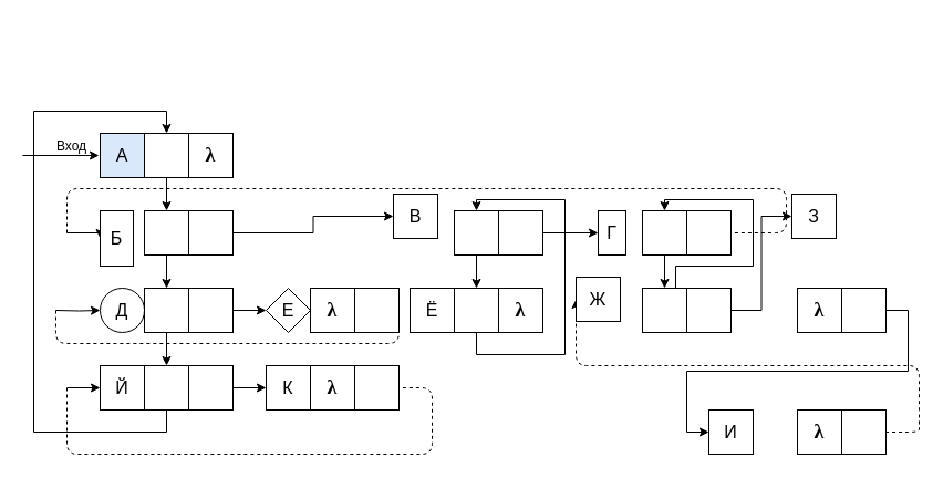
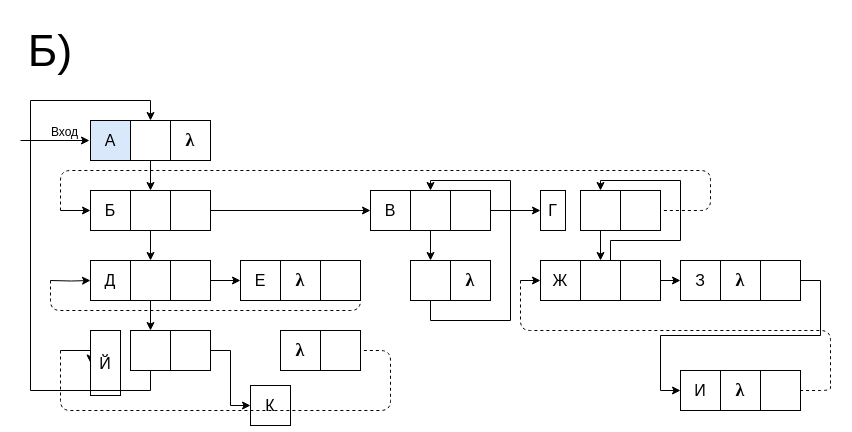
  <mxCell id="0" />
  <mxCell id="1" parent="0" />
  <mxCell id="2" style="edgeStyle=orthogonalEdgeStyle;rounded=0;orthogonalLoop=1;jettySize=auto;html=1;exitX=0.5;exitY=1;exitDx=0;exitDy=0;entryX=0.5;entryY=0;entryDx=0;entryDy=0;" edge="1" parent="1" source="43" target="29"><mxGeometry relative="1" as="geometry"><Array as="points"><mxPoint x="430" y="320" /><mxPoint x="510" y="320" /><mxPoint x="510" y="180" /><mxPoint x="430" y="180" /></Array></mxGeometry></mxCell>
+ <mxCell id="3" value="&lt;font style=&quot;font-size: 45px&quot;&gt;Б)&lt;/font&gt;" style="text;html=1;strokeColor=none;fillColor=none;align=center;verticalAlign=middle;whiteSpace=wrap;rounded=0;" vertex="1" parent="1"><mxGeometry x="20" y="20" width="60" height="60" as="geometry" /></mxCell>
  <mxCell id="4" value="&lt;font size=&quot;3&quot;&gt;А&lt;/font&gt;" style="rounded=0;whiteSpace=wrap;html=1;fillColor=#dae8fc;" vertex="1" parent="1"><mxGeometry x="90" y="120" width="40" height="40" as="geometry" /></mxCell>
  <mxCell id="5" style="edgeStyle=orthogonalEdgeStyle;rounded=0;orthogonalLoop=1;jettySize=auto;html=1;exitX=0.5;exitY=1;exitDx=0;exitDy=0;entryX=0.5;entryY=0;entryDx=0;entryDy=0;" edge="1" parent="1" source="6" target="12"><mxGeometry relative="1" as="geometry" /></mxCell>
  <mxCell id="6" value="" style="rounded=0;whiteSpace=wrap;html=1;" vertex="1" parent="1"><mxGeometry x="130" y="120" width="40" height="40" as="geometry" /></mxCell>
  <mxCell id="7" value="&lt;span style=&quot;font-family: &amp;#34;times new roman&amp;#34; ; font-size: 18px ; font-weight: 700&quot;&gt;λ&lt;/span&gt;" style="rounded=0;whiteSpace=wrap;html=1;" vertex="1" parent="1"><mxGeometry x="170" y="120" width="40" height="40" as="geometry" /></mxCell>
  <mxCell id="8" value="" style="endArrow=classic;html=1;" edge="1" parent="1"><mxGeometry width="50" height="50" relative="1" as="geometry"><mxPoint x="20" y="140" as="sourcePoint" /><mxPoint x="89" y="140" as="targetPoint" /></mxGeometry></mxCell>
  <mxCell id="9" style="edgeStyle=orthogonalEdgeStyle;rounded=0;orthogonalLoop=1;jettySize=auto;html=1;exitX=0;exitY=0.5;exitDx=0;exitDy=0;entryX=0;entryY=0.5;entryDx=0;entryDy=0;" edge="1" parent="1" target="10"><mxGeometry relative="1" as="geometry"><mxPoint x="60" y="210" as="sourcePoint" /></mxGeometry></mxCell>
- <mxCell id="10" value="&lt;font size=&quot;3&quot;&gt;Б&lt;/font&gt;" style="rounded=0;whiteSpace=wrap;html=1;" vertex="1" parent="1"><mxGeometry x="90" y="190" width="30" height="50" as="geometry" /></mxCell>
+ <mxCell id="10" value="&lt;font size=&quot;3&quot;&gt;Б&lt;/font&gt;" style="rounded=0;whiteSpace=wrap;html=1;" vertex="1" parent="1"><mxGeometry x="90" y="190" width="40" height="40" as="geometry" /></mxCell>
  <mxCell id="11" style="edgeStyle=orthogonalEdgeStyle;rounded=0;orthogonalLoop=1;jettySize=auto;html=1;exitX=0.5;exitY=1;exitDx=0;exitDy=0;entryX=0.5;entryY=0;entryDx=0;entryDy=0;" edge="1" parent="1" source="12" target="18"><mxGeometry relative="1" as="geometry" /></mxCell>
  <mxCell id="12" value="" style="rounded=0;whiteSpace=wrap;html=1;" vertex="1" parent="1"><mxGeometry x="130" y="190" width="40" height="40" as="geometry" /></mxCell>
  <mxCell id="13" style="edgeStyle=orthogonalEdgeStyle;rounded=0;orthogonalLoop=1;jettySize=auto;html=1;exitX=1;exitY=0.5;exitDx=0;exitDy=0;entryX=0;entryY=0.5;entryDx=0;entryDy=0;" edge="1" parent="1" source="14" target="27"><mxGeometry relative="1" as="geometry" /></mxCell>
  <mxCell id="14" value="" style="rounded=0;whiteSpace=wrap;html=1;" vertex="1" parent="1"><mxGeometry x="170" y="190" width="40" height="40" as="geometry" /></mxCell>
  <mxCell id="15" style="edgeStyle=orthogonalEdgeStyle;rounded=0;orthogonalLoop=1;jettySize=auto;html=1;exitX=0;exitY=0.5;exitDx=0;exitDy=0;entryX=0;entryY=0.5;entryDx=0;entryDy=0;" edge="1" parent="1" target="16"><mxGeometry relative="1" as="geometry"><mxPoint x="50" y="280" as="sourcePoint" /></mxGeometry></mxCell>
- <mxCell id="16" value="&lt;font size=&quot;3&quot;&gt;Д&lt;/font&gt;" style="ellipse;whiteSpace=wrap;html=1;" vertex="1" parent="1"><mxGeometry x="90" y="260" width="40" height="40" as="geometry" /></mxCell>
+ <mxCell id="16" value="&lt;font size=&quot;3&quot;&gt;Д&lt;/font&gt;" style="rounded=0;whiteSpace=wrap;html=1;" vertex="1" parent="1"><mxGeometry x="90" y="260" width="40" height="40" as="geometry" /></mxCell>
  <mxCell id="17" style="edgeStyle=orthogonalEdgeStyle;rounded=0;orthogonalLoop=1;jettySize=auto;html=1;exitX=0.5;exitY=1;exitDx=0;exitDy=0;entryX=0.5;entryY=0;entryDx=0;entryDy=0;" edge="1" parent="1" source="18" target="24"><mxGeometry relative="1" as="geometry" /></mxCell>
  <mxCell id="18" value="" style="rounded=0;whiteSpace=wrap;html=1;" vertex="1" parent="1"><mxGeometry x="130" y="260" width="40" height="40" as="geometry" /></mxCell>
  <mxCell id="19" style="edgeStyle=orthogonalEdgeStyle;rounded=0;orthogonalLoop=1;jettySize=auto;html=1;exitX=1;exitY=0.5;exitDx=0;exitDy=0;entryX=0;entryY=0.5;entryDx=0;entryDy=0;" edge="1" parent="1" source="20" target="36"><mxGeometry relative="1" as="geometry" /></mxCell>
  <mxCell id="20" value="" style="rounded=0;whiteSpace=wrap;html=1;" vertex="1" parent="1"><mxGeometry x="170" y="260" width="40" height="40" as="geometry" /></mxCell>
  <mxCell id="21" style="edgeStyle=orthogonalEdgeStyle;rounded=0;orthogonalLoop=1;jettySize=auto;html=1;exitX=0;exitY=0.5;exitDx=0;exitDy=0;entryX=0;entryY=0.5;entryDx=0;entryDy=0;" edge="1" parent="1" target="22"><mxGeometry relative="1" as="geometry"><mxPoint x="60" y="350" as="sourcePoint" /></mxGeometry></mxCell>
- <mxCell id="22" value="&lt;font size=&quot;3&quot;&gt;Й&lt;/font&gt;" style="rounded=0;whiteSpace=wrap;html=1;" vertex="1" parent="1"><mxGeometry x="90" y="330" width="40" height="40" as="geometry" /></mxCell>
+ <mxCell id="22" value="&lt;font size=&quot;3&quot;&gt;Й&lt;/font&gt;" style="rounded=0;whiteSpace=wrap;html=1;" vertex="1" parent="1"><mxGeometry x="90" y="330" width="30" height="65" as="geometry" /></mxCell>
  <mxCell id="23" style="edgeStyle=orthogonalEdgeStyle;rounded=0;orthogonalLoop=1;jettySize=auto;html=1;exitX=0.5;exitY=1;exitDx=0;exitDy=0;entryX=0.5;entryY=0;entryDx=0;entryDy=0;" edge="1" parent="1" source="24" target="6"><mxGeometry relative="1" as="geometry"><Array as="points"><mxPoint x="150" y="390" /><mxPoint x="30" y="390" /><mxPoint x="30" y="100" /><mxPoint x="150" y="100" /></Array></mxGeometry></mxCell>
  <mxCell id="24" value="" style="rounded=0;whiteSpace=wrap;html=1;" vertex="1" parent="1"><mxGeometry x="130" y="330" width="40" height="40" as="geometry" /></mxCell>
  <mxCell id="25" style="edgeStyle=orthogonalEdgeStyle;rounded=0;orthogonalLoop=1;jettySize=auto;html=1;exitX=1;exitY=0.5;exitDx=0;exitDy=0;entryX=0;entryY=0.5;entryDx=0;entryDy=0;" edge="1" parent="1" source="26" target="39"><mxGeometry relative="1" as="geometry" /></mxCell>
  <mxCell id="26" value="" style="rounded=0;whiteSpace=wrap;html=1;" vertex="1" parent="1"><mxGeometry x="170" y="330" width="40" height="40" as="geometry" /></mxCell>
- <mxCell id="27" value="&lt;font size=&quot;3&quot;&gt;В&lt;/font&gt;" style="rounded=0;whiteSpace=wrap;html=1;" vertex="1" parent="1"><mxGeometry x="355" y="175" width="40" height="40" as="geometry" /></mxCell>
+ <mxCell id="27" value="&lt;font size=&quot;3&quot;&gt;В&lt;/font&gt;" style="rounded=0;whiteSpace=wrap;html=1;" vertex="1" parent="1"><mxGeometry x="370" y="190" width="40" height="40" as="geometry" /></mxCell>
  <mxCell id="28" style="edgeStyle=orthogonalEdgeStyle;rounded=0;orthogonalLoop=1;jettySize=auto;html=1;exitX=0.5;exitY=1;exitDx=0;exitDy=0;entryX=0.5;entryY=0;entryDx=0;entryDy=0;" edge="1" parent="1" source="29" target="43"><mxGeometry relative="1" as="geometry" /></mxCell>
  <mxCell id="29" value="" style="rounded=0;whiteSpace=wrap;html=1;" vertex="1" parent="1"><mxGeometry x="410" y="190" width="40" height="40" as="geometry" /></mxCell>
  <mxCell id="30" style="edgeStyle=orthogonalEdgeStyle;rounded=0;orthogonalLoop=1;jettySize=auto;html=1;exitX=1;exitY=0.5;exitDx=0;exitDy=0;entryX=0;entryY=0.5;entryDx=0;entryDy=0;" edge="1" parent="1" source="31" target="32"><mxGeometry relative="1" as="geometry" /></mxCell>
  <mxCell id="31" value="" style="rounded=0;whiteSpace=wrap;html=1;" vertex="1" parent="1"><mxGeometry x="450" y="190" width="40" height="40" as="geometry" /></mxCell>
  <mxCell id="32" value="&lt;font size=&quot;3&quot;&gt;Г&lt;/font&gt;" style="rounded=0;whiteSpace=wrap;html=1;" vertex="1" parent="1"><mxGeometry x="540" y="190" width="25" height="40" as="geometry" /></mxCell>
  <mxCell id="33" style="edgeStyle=orthogonalEdgeStyle;rounded=0;orthogonalLoop=1;jettySize=auto;html=1;exitX=0.5;exitY=1;exitDx=0;exitDy=0;entryX=0.5;entryY=0;entryDx=0;entryDy=0;" edge="1" parent="1" source="34" target="48"><mxGeometry relative="1" as="geometry" /></mxCell>
  <mxCell id="34" value="" style="rounded=0;whiteSpace=wrap;html=1;" vertex="1" parent="1"><mxGeometry x="580" y="190" width="40" height="40" as="geometry" /></mxCell>
  <mxCell id="35" value="" style="rounded=0;whiteSpace=wrap;html=1;" vertex="1" parent="1"><mxGeometry x="620" y="190" width="40" height="40" as="geometry" /></mxCell>
- <mxCell id="36" value="&lt;font size=&quot;3&quot;&gt;Е&lt;/font&gt;" style="rhombus;whiteSpace=wrap;html=1;" vertex="1" parent="1"><mxGeometry x="240" y="260" width="40" height="40" as="geometry" /></mxCell>
+ <mxCell id="36" value="&lt;font size=&quot;3&quot;&gt;Е&lt;/font&gt;" style="rounded=0;whiteSpace=wrap;html=1;" vertex="1" parent="1"><mxGeometry x="240" y="260" width="40" height="40" as="geometry" /></mxCell>
  <mxCell id="37" value="&lt;span style=&quot;font-family: &amp;#34;times new roman&amp;#34; ; font-size: 18px ; font-weight: 700&quot;&gt;λ&lt;/span&gt;" style="rounded=0;whiteSpace=wrap;html=1;" vertex="1" parent="1"><mxGeometry x="280" y="260" width="40" height="40" as="geometry" /></mxCell>
  <mxCell id="38" value="" style="rounded=0;whiteSpace=wrap;html=1;" vertex="1" parent="1"><mxGeometry x="320" y="260" width="40" height="40" as="geometry" /></mxCell>
- <mxCell id="39" value="&lt;font size=&quot;3&quot;&gt;К&lt;/font&gt;" style="rounded=0;whiteSpace=wrap;html=1;" vertex="1" parent="1"><mxGeometry x="240" y="330" width="40" height="40" as="geometry" /></mxCell>
+ <mxCell id="39" value="&lt;font size=&quot;3&quot;&gt;К&lt;/font&gt;" style="rounded=0;whiteSpace=wrap;html=1;" vertex="1" parent="1"><mxGeometry x="250" y="385" width="40" height="40" as="geometry" /></mxCell>
  <mxCell id="40" value="&lt;span style=&quot;font-family: &amp;#34;times new roman&amp;#34; ; font-size: 18px ; font-weight: 700&quot;&gt;λ&lt;/span&gt;" style="rounded=0;whiteSpace=wrap;html=1;" vertex="1" parent="1"><mxGeometry x="280" y="330" width="40" height="40" as="geometry" /></mxCell>
  <mxCell id="41" value="" style="rounded=0;whiteSpace=wrap;html=1;" vertex="1" parent="1"><mxGeometry x="320" y="330" width="40" height="40" as="geometry" /></mxCell>
- <mxCell id="42" value="&lt;font size=&quot;3&quot;&gt;Ё&lt;/font&gt;" style="rounded=0;whiteSpace=wrap;html=1;" vertex="1" parent="1"><mxGeometry x="370" y="260" width="40" height="40" as="geometry" /></mxCell>
  <mxCell id="43" value="" style="rounded=0;whiteSpace=wrap;html=1;" vertex="1" parent="1"><mxGeometry x="410" y="260" width="40" height="40" as="geometry" /></mxCell>
  <mxCell id="44" value="&lt;span style=&quot;font-family: &amp;#34;times new roman&amp;#34; ; font-size: 18px ; font-weight: 700&quot;&gt;λ&lt;/span&gt;" style="rounded=0;whiteSpace=wrap;html=1;" vertex="1" parent="1"><mxGeometry x="450" y="260" width="40" height="40" as="geometry" /></mxCell>
  <mxCell id="45" style="edgeStyle=orthogonalEdgeStyle;rounded=0;orthogonalLoop=1;jettySize=auto;html=1;exitX=0;exitY=0.5;exitDx=0;exitDy=0;entryX=0;entryY=0.5;entryDx=0;entryDy=0;" edge="1" parent="1" target="46"><mxGeometry relative="1" as="geometry"><mxPoint x="520" y="280" as="sourcePoint" /></mxGeometry></mxCell>
- <mxCell id="46" value="&lt;font size=&quot;3&quot;&gt;Ж&lt;/font&gt;" style="rounded=0;whiteSpace=wrap;html=1;" vertex="1" parent="1"><mxGeometry x="520" y="250" width="40" height="40" as="geometry" /></mxCell>
+ <mxCell id="46" value="&lt;font size=&quot;3&quot;&gt;Ж&lt;/font&gt;" style="rounded=0;whiteSpace=wrap;html=1;" vertex="1" parent="1"><mxGeometry x="540" y="260" width="40" height="40" as="geometry" /></mxCell>
  <mxCell id="47" style="edgeStyle=orthogonalEdgeStyle;rounded=0;orthogonalLoop=1;jettySize=auto;html=1;exitX=0.75;exitY=0;exitDx=0;exitDy=0;entryX=0.5;entryY=0;entryDx=0;entryDy=0;" edge="1" parent="1" source="48" target="34"><mxGeometry relative="1" as="geometry"><Array as="points"><mxPoint x="610" y="240" /><mxPoint x="680" y="240" /><mxPoint x="680" y="180" /><mxPoint x="600" y="180" /></Array></mxGeometry></mxCell>
  <mxCell id="48" value="" style="rounded=0;whiteSpace=wrap;html=1;" vertex="1" parent="1"><mxGeometry x="580" y="260" width="40" height="40" as="geometry" /></mxCell>
  <mxCell id="49" style="edgeStyle=orthogonalEdgeStyle;rounded=0;orthogonalLoop=1;jettySize=auto;html=1;exitX=1;exitY=0.5;exitDx=0;exitDy=0;entryX=0;entryY=0.5;entryDx=0;entryDy=0;" edge="1" parent="1" source="50" target="51"><mxGeometry relative="1" as="geometry" /></mxCell>
  <mxCell id="50" value="" style="rounded=0;whiteSpace=wrap;html=1;" vertex="1" parent="1"><mxGeometry x="620" y="260" width="40" height="40" as="geometry" /></mxCell>
- <mxCell id="51" value="&lt;font size=&quot;3&quot;&gt;З&lt;/font&gt;" style="rounded=0;whiteSpace=wrap;html=1;" vertex="1" parent="1"><mxGeometry x="715" y="175" width="40" height="40" as="geometry" /></mxCell>
+ <mxCell id="51" value="&lt;font size=&quot;3&quot;&gt;З&lt;/font&gt;" style="rounded=0;whiteSpace=wrap;html=1;" vertex="1" parent="1"><mxGeometry x="680" y="260" width="40" height="40" as="geometry" /></mxCell>
  <mxCell id="52" value="&lt;span style=&quot;font-family: &amp;#34;times new roman&amp;#34; ; font-size: 18px ; font-weight: 700&quot;&gt;λ&lt;/span&gt;" style="rounded=0;whiteSpace=wrap;html=1;" vertex="1" parent="1"><mxGeometry x="720" y="260" width="40" height="40" as="geometry" /></mxCell>
  <mxCell id="53" style="edgeStyle=orthogonalEdgeStyle;rounded=0;orthogonalLoop=1;jettySize=auto;html=1;exitX=1;exitY=0.5;exitDx=0;exitDy=0;entryX=0;entryY=0.5;entryDx=0;entryDy=0;" edge="1" parent="1" source="54" target="55"><mxGeometry relative="1" as="geometry" /></mxCell>
  <mxCell id="54" value="" style="rounded=0;whiteSpace=wrap;html=1;" vertex="1" parent="1"><mxGeometry x="760" y="260" width="40" height="40" as="geometry" /></mxCell>
- <mxCell id="55" value="&lt;font size=&quot;3&quot;&gt;И&lt;/font&gt;" style="rounded=0;whiteSpace=wrap;html=1;" vertex="1" parent="1"><mxGeometry x="640" y="370" width="40" height="40" as="geometry" /></mxCell>
+ <mxCell id="55" value="&lt;font size=&quot;3&quot;&gt;И&lt;/font&gt;" style="rounded=0;whiteSpace=wrap;html=1;" vertex="1" parent="1"><mxGeometry x="680" y="370" width="40" height="40" as="geometry" /></mxCell>
  <mxCell id="56" value="&lt;span style=&quot;font-family: &amp;#34;times new roman&amp;#34; ; font-size: 18px ; font-weight: 700&quot;&gt;λ&lt;/span&gt;" style="rounded=0;whiteSpace=wrap;html=1;" vertex="1" parent="1"><mxGeometry x="720" y="370" width="40" height="40" as="geometry" /></mxCell>
  <mxCell id="57" value="" style="rounded=0;whiteSpace=wrap;html=1;" vertex="1" parent="1"><mxGeometry x="760" y="370" width="40" height="40" as="geometry" /></mxCell>
  <mxCell id="58" value="" style="endArrow=none;dashed=1;html=1;entryX=1;entryY=0.5;entryDx=0;entryDy=0;" edge="1" parent="1" target="57"><mxGeometry width="50" height="50" relative="1" as="geometry"><mxPoint x="520" y="280" as="sourcePoint" /><mxPoint x="1200" y="190" as="targetPoint" /><Array as="points"><mxPoint x="520" y="330" /><mxPoint x="830" y="330" /><mxPoint x="830" y="380" /><mxPoint x="830" y="390" /></Array></mxGeometry></mxCell>
  <mxCell id="59" value="" style="endArrow=none;dashed=1;html=1;entryX=1;entryY=0.5;entryDx=0;entryDy=0;" edge="1" parent="1" target="38"><mxGeometry width="50" height="50" relative="1" as="geometry"><mxPoint x="50" y="280" as="sourcePoint" /><mxPoint x="500" y="370" as="targetPoint" /><Array as="points"><mxPoint x="50" y="310" /><mxPoint x="360" y="310" /></Array></mxGeometry></mxCell>
  <mxCell id="60" value="" style="endArrow=none;dashed=1;html=1;entryX=1;entryY=0.5;entryDx=0;entryDy=0;" edge="1" parent="1" target="41"><mxGeometry width="50" height="50" relative="1" as="geometry"><mxPoint x="60" y="350" as="sourcePoint" /><mxPoint x="450" y="410" as="targetPoint" /><Array as="points"><mxPoint x="60" y="410" /><mxPoint x="390" y="410" /><mxPoint x="390" y="350" /></Array></mxGeometry></mxCell>
  <mxCell id="61" value="" style="endArrow=none;dashed=1;html=1;entryX=1;entryY=0.5;entryDx=0;entryDy=0;" edge="1" parent="1" target="35"><mxGeometry width="50" height="50" relative="1" as="geometry"><mxPoint x="60" y="210" as="sourcePoint" /><mxPoint x="750" y="190" as="targetPoint" /><Array as="points"><mxPoint x="60" y="170" /><mxPoint x="460" y="170" /><mxPoint x="710" y="170" /><mxPoint x="710" y="210" /></Array></mxGeometry></mxCell>
  <mxCell id="62" value="Вход" style="text;html=1;align=center;verticalAlign=middle;resizable=0;points=[];autosize=1;" vertex="1" parent="1"><mxGeometry x="44" y="122" width="40" height="20" as="geometry" /></mxCell>
